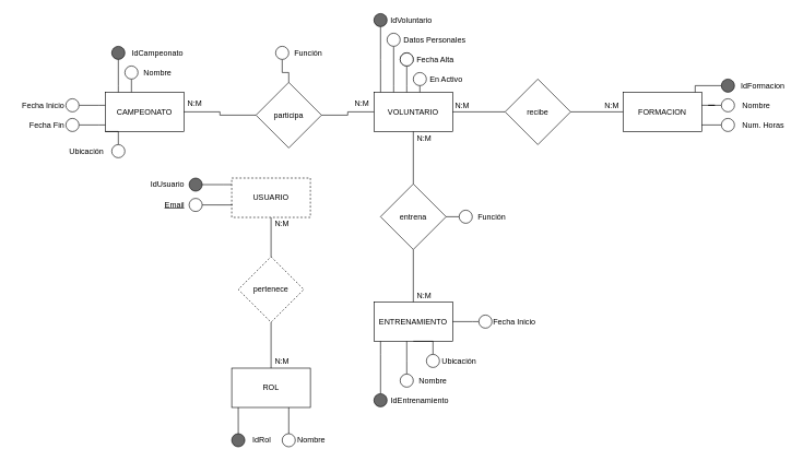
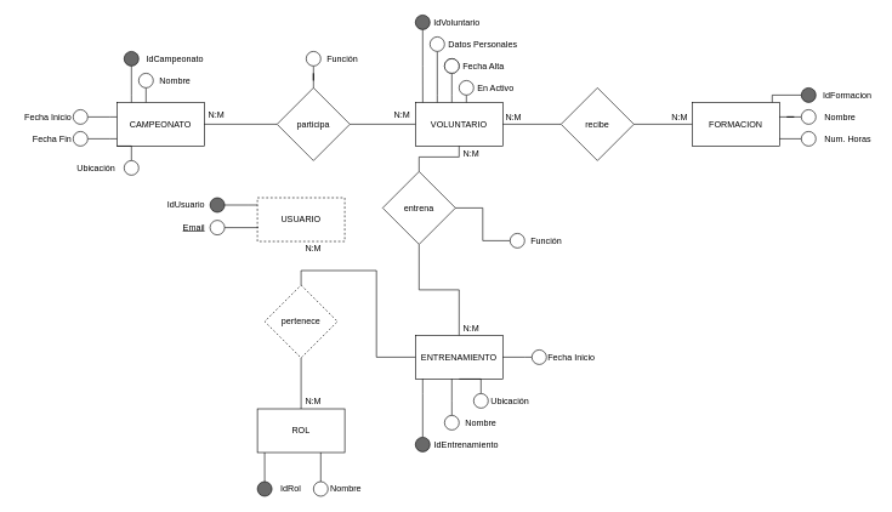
  <mxCell id="0" />
  <mxCell id="1" parent="0" />
  <mxCell id="2" value="VOLUNTARIO" style="rounded=0;whiteSpace=wrap;html=1;" parent="1" vertex="1"><mxGeometry x="570" y="140" width="120" height="60" as="geometry" /></mxCell>
  <mxCell id="3" value="ENTRENAMIENTO" style="rounded=0;whiteSpace=wrap;html=1;" parent="1" vertex="1"><mxGeometry x="570" y="460" width="120" height="60" as="geometry" /></mxCell>
  <mxCell id="4" value="CAMPEONATO" style="rounded=0;whiteSpace=wrap;html=1;" parent="1" vertex="1"><mxGeometry x="160" y="140" width="120" height="60" as="geometry" /></mxCell>
  <mxCell id="5" value="FORMACION" style="rounded=0;whiteSpace=wrap;html=1;" parent="1" vertex="1"><mxGeometry x="950" y="140" width="120" height="60" as="geometry" /></mxCell>
  <mxCell id="6" value="USUARIO" style="rounded=0;whiteSpace=wrap;html=1;dashed=1;" parent="1" vertex="1"><mxGeometry x="353" y="271" width="120" height="60" as="geometry" /></mxCell>
  <mxCell id="7" value="ROL" style="rounded=0;whiteSpace=wrap;html=1;" parent="1" vertex="1"><mxGeometry x="353" y="561" width="120" height="60" as="geometry" /></mxCell>
  <mxCell id="8" value="" style="edgeStyle=orthogonalEdgeStyle;rounded=0;orthogonalLoop=1;jettySize=auto;html=1;endArrow=none;endFill=0;" parent="1" source="10" target="5" edge="1"><mxGeometry relative="1" as="geometry" /></mxCell>
  <mxCell id="9" value="" style="edgeStyle=orthogonalEdgeStyle;rounded=0;orthogonalLoop=1;jettySize=auto;html=1;endArrow=none;endFill=0;" parent="1" source="10" target="2" edge="1"><mxGeometry relative="1" as="geometry" /></mxCell>
  <mxCell id="10" value="recibe" style="rhombus;whiteSpace=wrap;html=1;" parent="1" vertex="1"><mxGeometry x="770" y="120" width="100" height="100" as="geometry" /></mxCell>
  <mxCell id="11" value="" style="edgeStyle=orthogonalEdgeStyle;rounded=0;orthogonalLoop=1;jettySize=auto;html=1;endArrow=none;endFill=0;" parent="1" source="13" target="2" edge="1"><mxGeometry relative="1" as="geometry" /></mxCell>
  <mxCell id="12" style="edgeStyle=orthogonalEdgeStyle;rounded=0;orthogonalLoop=1;jettySize=auto;html=1;exitX=0.5;exitY=1;exitDx=0;exitDy=0;entryX=0.5;entryY=0;entryDx=0;entryDy=0;endArrow=none;endFill=0;" parent="1" source="13" target="3" edge="1"><mxGeometry relative="1" as="geometry" /></mxCell>
- <mxCell id="13" value="entrena" style="rhombus;whiteSpace=wrap;html=1;" parent="1" vertex="1"><mxGeometry x="580" y="280" width="100" height="100" as="geometry" /></mxCell>
+ <mxCell id="13" value="entrena" style="rhombus;whiteSpace=wrap;html=1;" parent="1" vertex="1"><mxGeometry x="525" y="235" width="100" height="100" as="geometry" /></mxCell>
  <mxCell id="14" value="" style="edgeStyle=orthogonalEdgeStyle;rounded=0;orthogonalLoop=1;jettySize=auto;html=1;endArrow=none;endFill=0;" parent="1" source="16" target="2" edge="1"><mxGeometry relative="1" as="geometry" /></mxCell>
  <mxCell id="15" value="" style="edgeStyle=orthogonalEdgeStyle;rounded=0;orthogonalLoop=1;jettySize=auto;html=1;endArrow=none;endFill=0;" parent="1" source="16" target="4" edge="1"><mxGeometry relative="1" as="geometry" /></mxCell>
- <mxCell id="16" value="participa" style="rhombus;whiteSpace=wrap;html=1;" parent="1" vertex="1"><mxGeometry x="390" y="125" width="100" height="100" as="geometry" /></mxCell>
+ <mxCell id="16" value="participa" style="rhombus;whiteSpace=wrap;html=1;" parent="1" vertex="1"><mxGeometry x="380" y="120" width="100" height="100" as="geometry" /></mxCell>
  <mxCell id="17" style="edgeStyle=orthogonalEdgeStyle;rounded=0;orthogonalLoop=1;jettySize=auto;html=1;exitX=0.5;exitY=1;exitDx=0;exitDy=0;endArrow=none;endFill=0;" parent="1" source="19" target="7" edge="1"><mxGeometry relative="1" as="geometry" /></mxCell>
- <mxCell id="18" style="edgeStyle=orthogonalEdgeStyle;rounded=0;orthogonalLoop=1;jettySize=auto;html=1;exitX=0.5;exitY=0;exitDx=0;exitDy=0;entryX=0.5;entryY=1;entryDx=0;entryDy=0;endArrow=none;endFill=0;" parent="1" source="19" target="6" edge="1"><mxGeometry relative="1" as="geometry" /></mxCell>
+ <mxCell id="18" style="edgeStyle=orthogonalEdgeStyle;rounded=0;orthogonalLoop=1;jettySize=auto;html=1;exitX=0.5;exitY=0;exitDx=0;exitDy=0;endArrow=none;endFill=0;" parent="1" source="19" target="3" edge="1"><mxGeometry relative="1" as="geometry" /></mxCell>
  <mxCell id="19" value="pertenece" style="rhombus;whiteSpace=wrap;html=1;dashed=1;" parent="1" vertex="1"><mxGeometry x="363" y="391" width="100" height="100" as="geometry" /></mxCell>
  <mxCell id="20" style="edgeStyle=orthogonalEdgeStyle;rounded=0;orthogonalLoop=1;jettySize=auto;html=1;exitX=0.5;exitY=1;exitDx=0;exitDy=0;entryX=0.084;entryY=0;entryDx=0;entryDy=0;entryPerimeter=0;endArrow=none;endFill=0;" edge="1" parent="1" source="21" target="2"><mxGeometry relative="1" as="geometry" /></mxCell>
  <mxCell id="21" value="" style="ellipse;whiteSpace=wrap;html=1;aspect=fixed;fillColor=#696969;" parent="1" vertex="1"><mxGeometry x="570" y="20" width="20" height="20" as="geometry" /></mxCell>
  <mxCell id="22" value="&amp;nbsp;IdVoluntario" style="text;html=1;strokeColor=none;fillColor=none;align=left;verticalAlign=middle;whiteSpace=wrap;rounded=0;" parent="1" vertex="1"><mxGeometry x="590" y="20" width="80" height="20" as="geometry" /></mxCell>
  <mxCell id="23" value="" style="edgeStyle=orthogonalEdgeStyle;rounded=0;orthogonalLoop=1;jettySize=auto;html=1;endArrow=none;endFill=0;" parent="1" source="24" target="5" edge="1"><mxGeometry relative="1" as="geometry"><Array as="points"><mxPoint x="1060" y="130" /></Array></mxGeometry></mxCell>
  <mxCell id="24" value="" style="ellipse;whiteSpace=wrap;html=1;aspect=fixed;fillColor=#696969;" parent="1" vertex="1"><mxGeometry x="1100" y="120" width="20" height="20" as="geometry" /></mxCell>
  <mxCell id="25" value="IdFormacion" style="text;html=1;strokeColor=none;fillColor=none;align=left;verticalAlign=middle;whiteSpace=wrap;rounded=0;" parent="1" vertex="1"><mxGeometry x="1127.5" y="120" width="75" height="20" as="geometry" /></mxCell>
  <mxCell id="26" value="" style="edgeStyle=orthogonalEdgeStyle;rounded=0;orthogonalLoop=1;jettySize=auto;html=1;endArrow=none;endFill=0;" parent="1" source="27" target="4" edge="1"><mxGeometry relative="1" as="geometry"><Array as="points"><mxPoint x="180" y="130" /><mxPoint x="180" y="130" /></Array></mxGeometry></mxCell>
  <mxCell id="27" value="" style="ellipse;whiteSpace=wrap;html=1;aspect=fixed;fillColor=#696969;" parent="1" vertex="1"><mxGeometry x="170" y="70" width="20" height="20" as="geometry" /></mxCell>
  <mxCell id="28" value="IdCampeonato" style="text;html=1;strokeColor=none;fillColor=none;align=center;verticalAlign=middle;whiteSpace=wrap;rounded=0;" parent="1" vertex="1"><mxGeometry x="220" y="70" width="40" height="20" as="geometry" /></mxCell>
  <mxCell id="29" value="" style="edgeStyle=orthogonalEdgeStyle;rounded=0;orthogonalLoop=1;jettySize=auto;html=1;endArrow=none;endFill=0;" parent="1" source="30" target="3" edge="1"><mxGeometry relative="1" as="geometry"><Array as="points"><mxPoint x="580" y="540" /><mxPoint x="580" y="540" /></Array></mxGeometry></mxCell>
  <mxCell id="30" value="" style="ellipse;whiteSpace=wrap;html=1;aspect=fixed;fillColor=#696969;" parent="1" vertex="1"><mxGeometry x="570" y="600" width="20" height="20" as="geometry" /></mxCell>
  <mxCell id="31" value="IdEntrenamiento" style="text;html=1;strokeColor=none;fillColor=none;align=center;verticalAlign=middle;whiteSpace=wrap;rounded=0;" parent="1" vertex="1"><mxGeometry x="620" y="600" width="40" height="20" as="geometry" /></mxCell>
  <mxCell id="32" value="Nombre" style="text;html=1;strokeColor=none;fillColor=none;align=center;verticalAlign=middle;whiteSpace=wrap;rounded=0;" parent="1" vertex="1"><mxGeometry x="640" y="570" width="40" height="20" as="geometry" /></mxCell>
  <mxCell id="33" value="" style="edgeStyle=orthogonalEdgeStyle;rounded=0;orthogonalLoop=1;jettySize=auto;html=1;endArrow=none;endFill=0;" parent="1" source="34" target="3" edge="1"><mxGeometry relative="1" as="geometry"><Array as="points"><mxPoint x="620" y="550" /><mxPoint x="620" y="550" /></Array></mxGeometry></mxCell>
  <mxCell id="34" value="" style="ellipse;whiteSpace=wrap;html=1;aspect=fixed;gradientColor=#ffffff;fillColor=#FFFFFF;" parent="1" vertex="1"><mxGeometry x="610" y="570" width="20" height="20" as="geometry" /></mxCell>
  <mxCell id="35" value="Ubicación" style="text;html=1;strokeColor=none;fillColor=none;align=center;verticalAlign=middle;whiteSpace=wrap;rounded=0;" parent="1" vertex="1"><mxGeometry x="680" y="540" width="40" height="20" as="geometry" /></mxCell>
  <mxCell id="36" value="" style="edgeStyle=orthogonalEdgeStyle;rounded=0;orthogonalLoop=1;jettySize=auto;html=1;endArrow=none;endFill=0;" parent="1" source="37" target="3" edge="1"><mxGeometry relative="1" as="geometry" /></mxCell>
  <mxCell id="37" value="" style="ellipse;whiteSpace=wrap;html=1;aspect=fixed;fillColor=#FFFFFF;gradientColor=#ffffff;" parent="1" vertex="1"><mxGeometry x="650" y="540" width="20" height="20" as="geometry" /></mxCell>
  <mxCell id="38" value="" style="edgeStyle=orthogonalEdgeStyle;rounded=0;orthogonalLoop=1;jettySize=auto;html=1;endArrow=none;endFill=0;" parent="1" source="39" target="3" edge="1"><mxGeometry relative="1" as="geometry"><Array as="points"><mxPoint x="720" y="490" /><mxPoint x="720" y="490" /></Array></mxGeometry></mxCell>
  <mxCell id="39" value="" style="ellipse;whiteSpace=wrap;html=1;aspect=fixed;fillColor=#FFFFFF;gradientColor=#ffffff;" parent="1" vertex="1"><mxGeometry x="730" y="480" width="20" height="20" as="geometry" /></mxCell>
  <mxCell id="40" value="Fecha Inicio" style="text;html=1;strokeColor=none;fillColor=none;align=left;verticalAlign=middle;whiteSpace=wrap;rounded=0;" parent="1" vertex="1"><mxGeometry x="750" y="480" width="70" height="20" as="geometry" /></mxCell>
  <mxCell id="41" value="Nombre" style="text;html=1;strokeColor=none;fillColor=none;align=left;verticalAlign=middle;whiteSpace=wrap;rounded=0;" parent="1" vertex="1"><mxGeometry x="1130" y="150" width="50" height="20" as="geometry" /></mxCell>
  <mxCell id="42" value="Num. Horas" style="text;html=1;strokeColor=none;fillColor=none;align=left;verticalAlign=middle;whiteSpace=wrap;rounded=0;" parent="1" vertex="1"><mxGeometry x="1130" y="180" width="70" height="20" as="geometry" /></mxCell>
  <mxCell id="43" value="" style="edgeStyle=orthogonalEdgeStyle;rounded=0;orthogonalLoop=1;jettySize=auto;html=1;endArrow=none;endFill=0;" parent="1" source="44" edge="1"><mxGeometry relative="1" as="geometry"><mxPoint x="200" y="140" as="targetPoint" /></mxGeometry></mxCell>
  <mxCell id="44" value="" style="ellipse;whiteSpace=wrap;html=1;aspect=fixed;fillColor=#FFFFFF;gradientColor=#ffffff;" parent="1" vertex="1"><mxGeometry x="190" y="100" width="20" height="20" as="geometry" /></mxCell>
  <mxCell id="45" style="edgeStyle=orthogonalEdgeStyle;rounded=0;orthogonalLoop=1;jettySize=auto;html=1;exitX=1;exitY=0.5;exitDx=0;exitDy=0;entryX=0.011;entryY=0.684;entryDx=0;entryDy=0;entryPerimeter=0;endArrow=none;endFill=0;" edge="1" parent="1" source="46" target="6"><mxGeometry relative="1" as="geometry" /></mxCell>
  <mxCell id="46" value="" style="ellipse;whiteSpace=wrap;html=1;aspect=fixed;fillColor=#FFFFFF;gradientDirection=east;sketch=0;" parent="1" vertex="1"><mxGeometry x="288" y="302" width="20" height="20" as="geometry" /></mxCell>
  <mxCell id="47" style="edgeStyle=orthogonalEdgeStyle;rounded=0;orthogonalLoop=1;jettySize=auto;html=1;exitX=0.5;exitY=0;exitDx=0;exitDy=0;entryX=0;entryY=1;entryDx=0;entryDy=0;endArrow=none;endFill=0;" edge="1" parent="1" source="48" target="4"><mxGeometry relative="1" as="geometry"><Array as="points"><mxPoint x="180" y="200" /></Array></mxGeometry></mxCell>
  <mxCell id="48" value="" style="ellipse;whiteSpace=wrap;html=1;aspect=fixed;fillColor=#FFFFFF;gradientColor=#ffffff;" parent="1" vertex="1"><mxGeometry x="170" y="220" width="20" height="20" as="geometry" /></mxCell>
  <mxCell id="49" value="" style="edgeStyle=orthogonalEdgeStyle;rounded=0;orthogonalLoop=1;jettySize=auto;html=1;endArrow=none;endFill=0;entryX=1;entryY=0.333;entryDx=0;entryDy=0;entryPerimeter=0;" parent="1" source="50" target="5" edge="1"><mxGeometry relative="1" as="geometry" /></mxCell>
  <mxCell id="50" value="" style="ellipse;whiteSpace=wrap;html=1;aspect=fixed;fillColor=#FFFFFF;gradientColor=#ffffff;" parent="1" vertex="1"><mxGeometry x="1100" y="150" width="20" height="20" as="geometry" /></mxCell>
  <mxCell id="51" value="" style="edgeStyle=orthogonalEdgeStyle;rounded=0;orthogonalLoop=1;jettySize=auto;html=1;endArrow=none;endFill=0;" parent="1" source="52" target="5" edge="1"><mxGeometry relative="1" as="geometry"><Array as="points"><mxPoint x="1070" y="190" /><mxPoint x="1070" y="190" /></Array></mxGeometry></mxCell>
  <mxCell id="52" value="" style="ellipse;whiteSpace=wrap;html=1;aspect=fixed;fillColor=#FFFFFF;gradientColor=#ffffff;" parent="1" vertex="1"><mxGeometry x="1100" y="180" width="20" height="20" as="geometry" /></mxCell>
  <mxCell id="53" value="" style="edgeStyle=orthogonalEdgeStyle;rounded=0;orthogonalLoop=1;jettySize=auto;html=1;endArrow=none;endFill=0;entryX=0.5;entryY=0;entryDx=0;entryDy=0;" parent="1" source="54" target="16" edge="1"><mxGeometry relative="1" as="geometry"><mxPoint x="430" y="110" as="targetPoint" /></mxGeometry></mxCell>
  <mxCell id="54" value="" style="ellipse;whiteSpace=wrap;html=1;aspect=fixed;fillColor=#FFFFFF;gradientColor=#ffffff;align=left;" parent="1" vertex="1"><mxGeometry x="420" y="70" width="20" height="20" as="geometry" /></mxCell>
  <mxCell id="55" value="Función" style="text;html=1;strokeColor=none;fillColor=none;align=center;verticalAlign=middle;whiteSpace=wrap;rounded=0;" parent="1" vertex="1"><mxGeometry x="450" y="70" width="40" height="20" as="geometry" /></mxCell>
  <mxCell id="56" value="Nombre" style="text;html=1;strokeColor=none;fillColor=none;align=center;verticalAlign=middle;whiteSpace=wrap;rounded=0;" parent="1" vertex="1"><mxGeometry x="220" y="100" width="40" height="20" as="geometry" /></mxCell>
  <mxCell id="57" value="" style="edgeStyle=orthogonalEdgeStyle;rounded=0;orthogonalLoop=1;jettySize=auto;html=1;endArrow=none;endFill=0;" parent="1" source="58" edge="1"><mxGeometry relative="1" as="geometry"><Array as="points"><mxPoint x="150" y="160" /><mxPoint x="150" y="160" /></Array><mxPoint x="160" y="160" as="targetPoint" /></mxGeometry></mxCell>
  <mxCell id="58" value="" style="ellipse;whiteSpace=wrap;html=1;aspect=fixed;fillColor=#FFFFFF;gradientColor=#ffffff;align=left;" parent="1" vertex="1"><mxGeometry x="100" y="150" width="20" height="20" as="geometry" /></mxCell>
  <mxCell id="59" value="" style="edgeStyle=orthogonalEdgeStyle;rounded=0;orthogonalLoop=1;jettySize=auto;html=1;endArrow=none;endFill=0;" parent="1" source="60" edge="1"><mxGeometry relative="1" as="geometry"><mxPoint x="160" y="190" as="targetPoint" /><Array as="points"><mxPoint x="150" y="190" /><mxPoint x="150" y="190" /></Array></mxGeometry></mxCell>
  <mxCell id="60" value="" style="ellipse;whiteSpace=wrap;html=1;aspect=fixed;fillColor=#FFFFFF;gradientColor=#ffffff;align=left;" parent="1" vertex="1"><mxGeometry x="100" y="180" width="20" height="20" as="geometry" /></mxCell>
  <mxCell id="61" value="Fecha Inicio" style="text;html=1;strokeColor=none;fillColor=none;align=right;verticalAlign=middle;whiteSpace=wrap;rounded=0;" parent="1" vertex="1"><mxGeometry x="20" y="150" width="80" height="20" as="geometry" /></mxCell>
  <mxCell id="62" value="Fecha Fin" style="text;html=1;strokeColor=none;fillColor=none;align=right;verticalAlign=middle;whiteSpace=wrap;rounded=0;" parent="1" vertex="1"><mxGeometry x="20" y="180" width="80" height="20" as="geometry" /></mxCell>
  <mxCell id="63" style="edgeStyle=orthogonalEdgeStyle;rounded=0;orthogonalLoop=1;jettySize=auto;html=1;exitX=0;exitY=0.5;exitDx=0;exitDy=0;entryX=1;entryY=0.5;entryDx=0;entryDy=0;endArrow=none;endFill=0;" edge="1" parent="1" source="64" target="13"><mxGeometry relative="1" as="geometry" /></mxCell>
  <mxCell id="64" value="" style="ellipse;whiteSpace=wrap;html=1;aspect=fixed;fillColor=#FFFFFF;gradientColor=#ffffff;align=left;" vertex="1" parent="1"><mxGeometry x="700" y="320" width="20" height="20" as="geometry" /></mxCell>
  <mxCell id="65" value="Función" style="text;html=1;strokeColor=none;fillColor=none;align=center;verticalAlign=middle;whiteSpace=wrap;rounded=0;" vertex="1" parent="1"><mxGeometry x="730" y="320" width="40" height="20" as="geometry" /></mxCell>
  <mxCell id="66" value="" style="edgeStyle=orthogonalEdgeStyle;rounded=0;orthogonalLoop=1;jettySize=auto;html=1;endArrow=none;endFill=0;" edge="1" parent="1" source="67" target="6"><mxGeometry relative="1" as="geometry"><Array as="points"><mxPoint x="341" y="281" /><mxPoint x="341" y="281" /></Array></mxGeometry></mxCell>
  <mxCell id="67" value="" style="ellipse;whiteSpace=wrap;html=1;aspect=fixed;fillColor=#696969;" vertex="1" parent="1"><mxGeometry x="288" y="271" width="20" height="20" as="geometry" /></mxCell>
  <mxCell id="68" value="&amp;nbsp;IdUsuario" style="text;html=1;strokeColor=none;fillColor=none;align=right;verticalAlign=middle;whiteSpace=wrap;rounded=0;" vertex="1" parent="1"><mxGeometry x="223" y="271" width="60" height="20" as="geometry" /></mxCell>
  <mxCell id="69" style="edgeStyle=orthogonalEdgeStyle;rounded=0;orthogonalLoop=1;jettySize=auto;html=1;exitX=0.5;exitY=0;exitDx=0;exitDy=0;entryX=0.083;entryY=1;entryDx=0;entryDy=0;entryPerimeter=0;endArrow=none;endFill=0;" edge="1" parent="1" source="70" target="7"><mxGeometry relative="1" as="geometry" /></mxCell>
  <mxCell id="70" value="" style="ellipse;whiteSpace=wrap;html=1;aspect=fixed;fillColor=#696969;" vertex="1" parent="1"><mxGeometry x="353" y="661" width="20" height="20" as="geometry" /></mxCell>
  <mxCell id="71" value="IdRol" style="text;html=1;strokeColor=none;fillColor=none;align=left;verticalAlign=middle;whiteSpace=wrap;rounded=0;" vertex="1" parent="1"><mxGeometry x="383" y="661" width="60" height="20" as="geometry" /></mxCell>
  <mxCell id="72" value="Ubicación" style="text;html=1;strokeColor=none;fillColor=none;align=right;verticalAlign=middle;whiteSpace=wrap;rounded=0;" vertex="1" parent="1"><mxGeometry x="80" y="220" width="80" height="20" as="geometry" /></mxCell>
  <mxCell id="73" value="" style="edgeStyle=orthogonalEdgeStyle;rounded=0;orthogonalLoop=1;jettySize=auto;html=1;endArrow=none;endFill=0;" edge="1" parent="1" source="74" target="2"><mxGeometry relative="1" as="geometry"><Array as="points"><mxPoint x="600" y="130" /><mxPoint x="600" y="130" /></Array></mxGeometry></mxCell>
  <mxCell id="74" value="" style="ellipse;whiteSpace=wrap;html=1;aspect=fixed;fillColor=#FFFFFF;gradientColor=#ffffff;align=left;" vertex="1" parent="1"><mxGeometry x="590" y="50" width="20" height="20" as="geometry" /></mxCell>
  <mxCell id="75" value="&amp;nbsp;Datos Personales" style="text;html=1;strokeColor=none;fillColor=none;align=left;verticalAlign=middle;whiteSpace=wrap;rounded=0;" vertex="1" parent="1"><mxGeometry x="610" y="50" width="110" height="20" as="geometry" /></mxCell>
  <mxCell id="76" value="" style="ellipse;whiteSpace=wrap;html=1;aspect=fixed;fillColor=#FFFFFF;gradientColor=#ffffff;align=left;" vertex="1" parent="1"><mxGeometry x="610" y="80" width="20" height="20" as="geometry" /></mxCell>
  <mxCell id="77" value="&amp;nbsp;Fecha Alta" style="text;html=1;strokeColor=none;fillColor=none;align=left;verticalAlign=middle;whiteSpace=wrap;rounded=0;" vertex="1" parent="1"><mxGeometry x="630" y="80" width="110" height="20" as="geometry" /></mxCell>
  <mxCell id="78" value="" style="edgeStyle=orthogonalEdgeStyle;rounded=0;orthogonalLoop=1;jettySize=auto;html=1;endArrow=none;endFill=0;" edge="1" parent="1" source="79" target="2"><mxGeometry relative="1" as="geometry"><Array as="points"><mxPoint x="620" y="130" /><mxPoint x="620" y="130" /></Array></mxGeometry></mxCell>
  <mxCell id="79" value="" style="ellipse;whiteSpace=wrap;html=1;aspect=fixed;fillColor=#FFFFFF;gradientColor=#ffffff;align=left;" vertex="1" parent="1"><mxGeometry x="610" y="80" width="20" height="20" as="geometry" /></mxCell>
  <mxCell id="80" value="" style="edgeStyle=orthogonalEdgeStyle;rounded=0;orthogonalLoop=1;jettySize=auto;html=1;endArrow=none;endFill=0;" edge="1" parent="1" source="81" target="2"><mxGeometry relative="1" as="geometry"><Array as="points"><mxPoint x="630" y="140" /><mxPoint x="630" y="140" /></Array></mxGeometry></mxCell>
  <mxCell id="81" value="" style="ellipse;whiteSpace=wrap;html=1;aspect=fixed;fillColor=#FFFFFF;gradientColor=#ffffff;align=left;" vertex="1" parent="1"><mxGeometry x="630" y="110" width="20" height="20" as="geometry" /></mxCell>
  <mxCell id="82" value="&amp;nbsp;En Activo" style="text;html=1;strokeColor=none;fillColor=none;align=left;verticalAlign=middle;whiteSpace=wrap;rounded=0;" vertex="1" parent="1"><mxGeometry x="650" y="110" width="110" height="20" as="geometry" /></mxCell>
  <mxCell id="83" value="&amp;nbsp;Nombre" style="text;html=1;strokeColor=none;fillColor=none;align=center;verticalAlign=middle;whiteSpace=wrap;rounded=0;sketch=0;" vertex="1" parent="1"><mxGeometry x="453" y="661" width="40" height="20" as="geometry" /></mxCell>
  <mxCell id="84" value="" style="edgeStyle=orthogonalEdgeStyle;rounded=0;orthogonalLoop=1;jettySize=auto;html=1;endArrow=none;endFill=0;" edge="1" parent="1" source="85" target="7"><mxGeometry relative="1" as="geometry"><Array as="points"><mxPoint x="440" y="631" /><mxPoint x="440" y="631" /></Array></mxGeometry></mxCell>
  <mxCell id="85" value="" style="ellipse;whiteSpace=wrap;html=1;aspect=fixed;fillColor=#FFFFFF;gradientDirection=east;sketch=0;" vertex="1" parent="1"><mxGeometry x="430" y="661" width="20" height="20" as="geometry" /></mxCell>
  <mxCell id="86" value="N:M" style="text;html=1;strokeColor=none;fillColor=none;align=center;verticalAlign=middle;whiteSpace=wrap;rounded=0;sketch=0;" vertex="1" parent="1"><mxGeometry x="532" y="147" width="40" height="20" as="geometry" /></mxCell>
  <mxCell id="87" value="N:M" style="text;html=1;strokeColor=none;fillColor=none;align=center;verticalAlign=middle;whiteSpace=wrap;rounded=0;sketch=0;" vertex="1" parent="1"><mxGeometry x="277" y="147" width="40" height="20" as="geometry" /></mxCell>
  <mxCell id="88" value="N:M" style="text;html=1;strokeColor=none;fillColor=none;align=center;verticalAlign=middle;whiteSpace=wrap;rounded=0;sketch=0;" vertex="1" parent="1"><mxGeometry x="410" y="331" width="40" height="20" as="geometry" /></mxCell>
  <mxCell id="89" value="N:M" style="text;html=1;strokeColor=none;fillColor=none;align=center;verticalAlign=middle;whiteSpace=wrap;rounded=0;sketch=0;" vertex="1" parent="1"><mxGeometry x="913" y="150" width="40" height="20" as="geometry" /></mxCell>
  <mxCell id="90" value="N:M" style="text;html=1;strokeColor=none;fillColor=none;align=center;verticalAlign=middle;whiteSpace=wrap;rounded=0;sketch=0;" vertex="1" parent="1"><mxGeometry x="685" y="150" width="40" height="20" as="geometry" /></mxCell>
  <mxCell id="91" value="N:M" style="text;html=1;strokeColor=none;fillColor=none;align=center;verticalAlign=middle;whiteSpace=wrap;rounded=0;sketch=0;" vertex="1" parent="1"><mxGeometry x="410" y="541" width="40" height="20" as="geometry" /></mxCell>
  <mxCell id="92" value="N:M" style="text;html=1;strokeColor=none;fillColor=none;align=center;verticalAlign=middle;whiteSpace=wrap;rounded=0;sketch=0;" vertex="1" parent="1"><mxGeometry x="627" y="440" width="40" height="20" as="geometry" /></mxCell>
  <mxCell id="93" value="N:M" style="text;html=1;strokeColor=none;fillColor=none;align=center;verticalAlign=middle;whiteSpace=wrap;rounded=0;sketch=0;" vertex="1" parent="1"><mxGeometry x="627" y="200" width="40" height="20" as="geometry" /></mxCell>
  <mxCell id="94" value="Email" style="text;html=1;strokeColor=none;fillColor=none;align=right;verticalAlign=middle;whiteSpace=wrap;rounded=0;fontStyle=4" vertex="1" parent="1"><mxGeometry x="223" y="302" width="60" height="20" as="geometry" /></mxCell>
